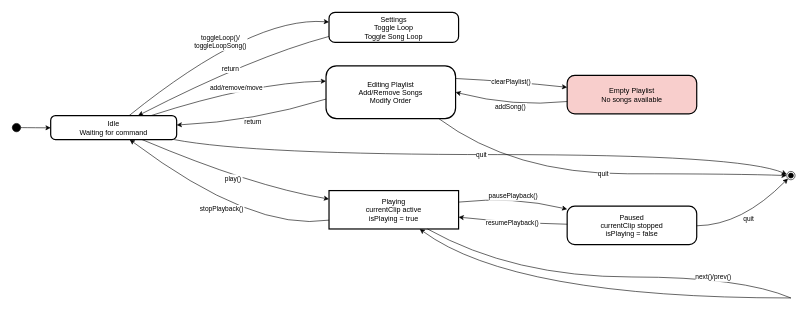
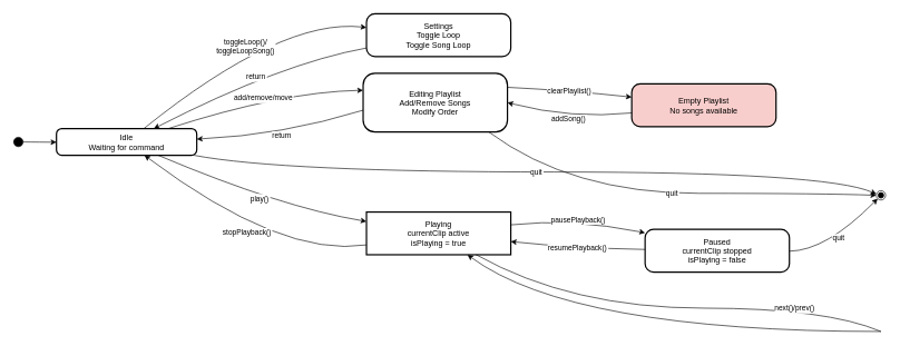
  <mxCell id="0" />
  <mxCell id="1" parent="0" />
  <mxCell id="2" value="" style="ellipse;fillColor=strokeColor;" vertex="1" parent="1"><mxGeometry x="20" y="205" width="14" height="14" as="geometry" /></mxCell>
  <mxCell id="3" value="Idle&#10;Waiting for command" style="rounded=1;arcSize=20;strokeWidth=2" vertex="1" parent="1"><mxGeometry x="84" y="192" width="210" height="40" as="geometry" /></mxCell>
- <mxCell id="4" value="Settings&#10;Toggle Loop&#10;Toggle Song Loop" style="rounded=1;arcSize=20;strokeWidth=2" vertex="1" parent="1"><mxGeometry x="548" y="20" width="216" height="50" as="geometry" /></mxCell>
+ <mxCell id="4" value="Settings&#10;Toggle Loop&#10;Toggle Song Loop" style="rounded=1;arcSize=20;strokeWidth=2" vertex="1" parent="1"><mxGeometry x="548" y="20" width="216" height="64" as="geometry" /></mxCell>
  <mxCell id="5" value="Editing Playlist&#10;Add/Remove Songs&#10;Modify Order" style="rounded=1;arcSize=20;strokeWidth=2" vertex="1" parent="1"><mxGeometry x="543" y="109" width="216" height="88" as="geometry" /></mxCell>
  <mxCell id="6" value="Empty Playlist&#10;No songs available" style="rounded=1;arcSize=20;strokeWidth=2;fillColor=#f8cecc;" vertex="1" parent="1"><mxGeometry x="945" y="125" width="216" height="64" as="geometry" /></mxCell>
  <mxCell id="7" value="Playing&#10;currentClip active&#10;isPlaying = true" style="arcSize=20;strokeWidth=2;rounded=0;" vertex="1" parent="1"><mxGeometry x="548" y="317" width="216" height="64" as="geometry" /></mxCell>
- <mxCell id="8" value="Paused&#10;currentClip stopped&#10;isPlaying = false" style="rounded=1;arcSize=20;strokeWidth=2" vertex="1" parent="1"><mxGeometry x="945" y="343" width="216" height="64" as="geometry" /></mxCell>
+ <mxCell id="8" value="Paused&#10;currentClip stopped&#10;isPlaying = false" style="rounded=1;arcSize=20;strokeWidth=2" vertex="1" parent="1"><mxGeometry x="965" y="343" width="216" height="64" as="geometry" /></mxCell>
  <mxCell id="9" value="" style="ellipse;shape=endState;fillColor=strokeColor;" vertex="1" parent="1"><mxGeometry x="1311" y="285" width="14" height="14" as="geometry" /></mxCell>
  <mxCell id="10" value="" style="whiteSpace=wrap;strokeWidth=2;" vertex="1" parent="1"><mxGeometry x="1053" y="461" as="geometry" /></mxCell>
  <mxCell id="11" value="" style="whiteSpace=wrap;strokeWidth=2;" vertex="1" parent="1"><mxGeometry x="1318" y="496" as="geometry" /></mxCell>
  <mxCell id="12" value="" style="curved=1;startArrow=none;;exitX=1;exitY=0.53;entryX=0;entryY=0.51;rounded=0;" edge="1" parent="1" source="2" target="3"><mxGeometry relative="1" as="geometry"><Array as="points" /></mxGeometry></mxCell>
  <mxCell id="13" value="toggleLoop()/&#10;toggleLoopSong()" style="curved=1;startArrow=none;;exitX=0.62;exitY=0.01;entryX=0;entryY=0.32;rounded=0;" edge="1" parent="1" source="3" target="4"><mxGeometry relative="1" as="geometry"><Array as="points"><mxPoint x="421" y="26" /></Array></mxGeometry></mxCell>
  <mxCell id="14" value="return" style="curved=1;startArrow=none;;exitX=0;exitY=0.8;entryX=0.69;entryY=0.01;rounded=0;" edge="1" parent="1" source="4" target="3"><mxGeometry relative="1" as="geometry"><Array as="points"><mxPoint x="421" y="94" /></Array></mxGeometry></mxCell>
  <mxCell id="15" value="add/remove/move" style="curved=1;startArrow=none;;exitX=0.79;exitY=0.01;entryX=0;entryY=0.29;rounded=0;" edge="1" parent="1" source="3" target="5"><mxGeometry relative="1" as="geometry"><Array as="points"><mxPoint x="421" y="137" /></Array></mxGeometry></mxCell>
  <mxCell id="16" value="return" style="curved=1;startArrow=none;;exitX=0;exitY=0.63;entryX=1;entryY=0.39;rounded=0;" edge="1" parent="1" source="5" target="3"><mxGeometry relative="1" as="geometry"><Array as="points"><mxPoint x="421" y="202" /></Array></mxGeometry></mxCell>
  <mxCell id="17" value="clearPlaylist()" style="curved=1;startArrow=none;;exitX=1;exitY=0.24;entryX=0;entryY=0.31;rounded=0;" edge="1" parent="1" source="5" target="6"><mxGeometry relative="1" as="geometry"><Array as="points"><mxPoint x="855" y="135" /></Array></mxGeometry></mxCell>
  <mxCell id="18" value="addSong()" style="curved=1;startArrow=none;;exitX=0;exitY=0.68;entryX=1;entryY=0.5;rounded=0;" edge="1" parent="1" source="6" target="5"><mxGeometry relative="1" as="geometry"><Array as="points"><mxPoint x="855" y="178" /></Array></mxGeometry></mxCell>
  <mxCell id="19" value="play()" style="curved=1;startArrow=none;;exitX=0.73;exitY=1.01;entryX=0;entryY=0.22;rounded=0;" edge="1" parent="1" source="3" target="7"><mxGeometry relative="1" as="geometry"><Array as="points"><mxPoint x="421" y="310" /></Array></mxGeometry></mxCell>
  <mxCell id="20" value="pausePlayback()" style="curved=1;startArrow=none;;exitX=1;exitY=0.3;entryX=0;entryY=0.08;rounded=0;" edge="1" parent="1" source="7" target="8"><mxGeometry relative="1" as="geometry"><Array as="points"><mxPoint x="855" y="326" /></Array></mxGeometry></mxCell>
  <mxCell id="21" value="resumePlayback()" style="curved=1;startArrow=none;;exitX=0;exitY=0.47;entryX=1;entryY=0.69;rounded=0;" edge="1" parent="1" source="8" target="7"><mxGeometry relative="1" as="geometry"><Array as="points"><mxPoint x="855" y="371" /></Array></mxGeometry></mxCell>
  <mxCell id="22" value="" style="curved=1;startArrow=none;endArrow=none;exitX=0.76;exitY=1;entryX=Infinity;entryY=-Infinity;rounded=0;" edge="1" parent="1" source="7" target="10"><mxGeometry relative="1" as="geometry"><Array as="points"><mxPoint x="855" y="461" /></Array></mxGeometry></mxCell>
  <mxCell id="23" value="next()/prev()" style="curved=1;startArrow=none;endArrow=none;exitX=Infinity;exitY=-Infinity;entryX=-Infinity;entryY=Infinity;rounded=0;" edge="1" parent="1" source="10" target="11"><mxGeometry relative="1" as="geometry"><Array as="points"><mxPoint x="1236" y="461" /></Array></mxGeometry></mxCell>
  <mxCell id="24" value="" style="curved=1;startArrow=none;;exitX=-Infinity;exitY=Infinity;entryX=0.7;entryY=1;rounded=0;" edge="1" parent="1" source="11" target="7"><mxGeometry relative="1" as="geometry"><Array as="points"><mxPoint x="855" y="496" /></Array></mxGeometry></mxCell>
  <mxCell id="25" value="stopPlayback()" style="curved=1;startArrow=none;;exitX=0;exitY=0.77;entryX=0.63;entryY=1.01;rounded=0;" edge="1" parent="1" source="7" target="3"><mxGeometry relative="1" as="geometry"><Array as="points"><mxPoint x="421" y="386" /></Array></mxGeometry></mxCell>
  <mxCell id="26" value="quit" style="curved=1;startArrow=none;;exitX=0.99;exitY=1.01;entryX=-0.02;entryY=0.3;rounded=0;" edge="1" parent="1" source="3" target="9"><mxGeometry relative="1" as="geometry"><Array as="points"><mxPoint x="421" y="257" /><mxPoint x="1236" y="257" /></Array></mxGeometry></mxCell>
  <mxCell id="27" value="quit" style="curved=1;startArrow=none;;exitX=0.87;exitY=1;entryX=-0.02;entryY=0.49;rounded=0;" edge="1" parent="1" source="5" target="9"><mxGeometry relative="1" as="geometry"><Array as="points"><mxPoint x="855" y="289" /><mxPoint x="1236" y="289" /></Array></mxGeometry></mxCell>
  <mxCell id="28" value="quit" style="curved=1;startArrow=none;;exitX=1;exitY=0.51;entryX=-0.01;entryY=1.01;rounded=0;" edge="1" parent="1" source="8" target="9"><mxGeometry relative="1" as="geometry"><Array as="points"><mxPoint x="1236" y="375" /></Array></mxGeometry></mxCell>
